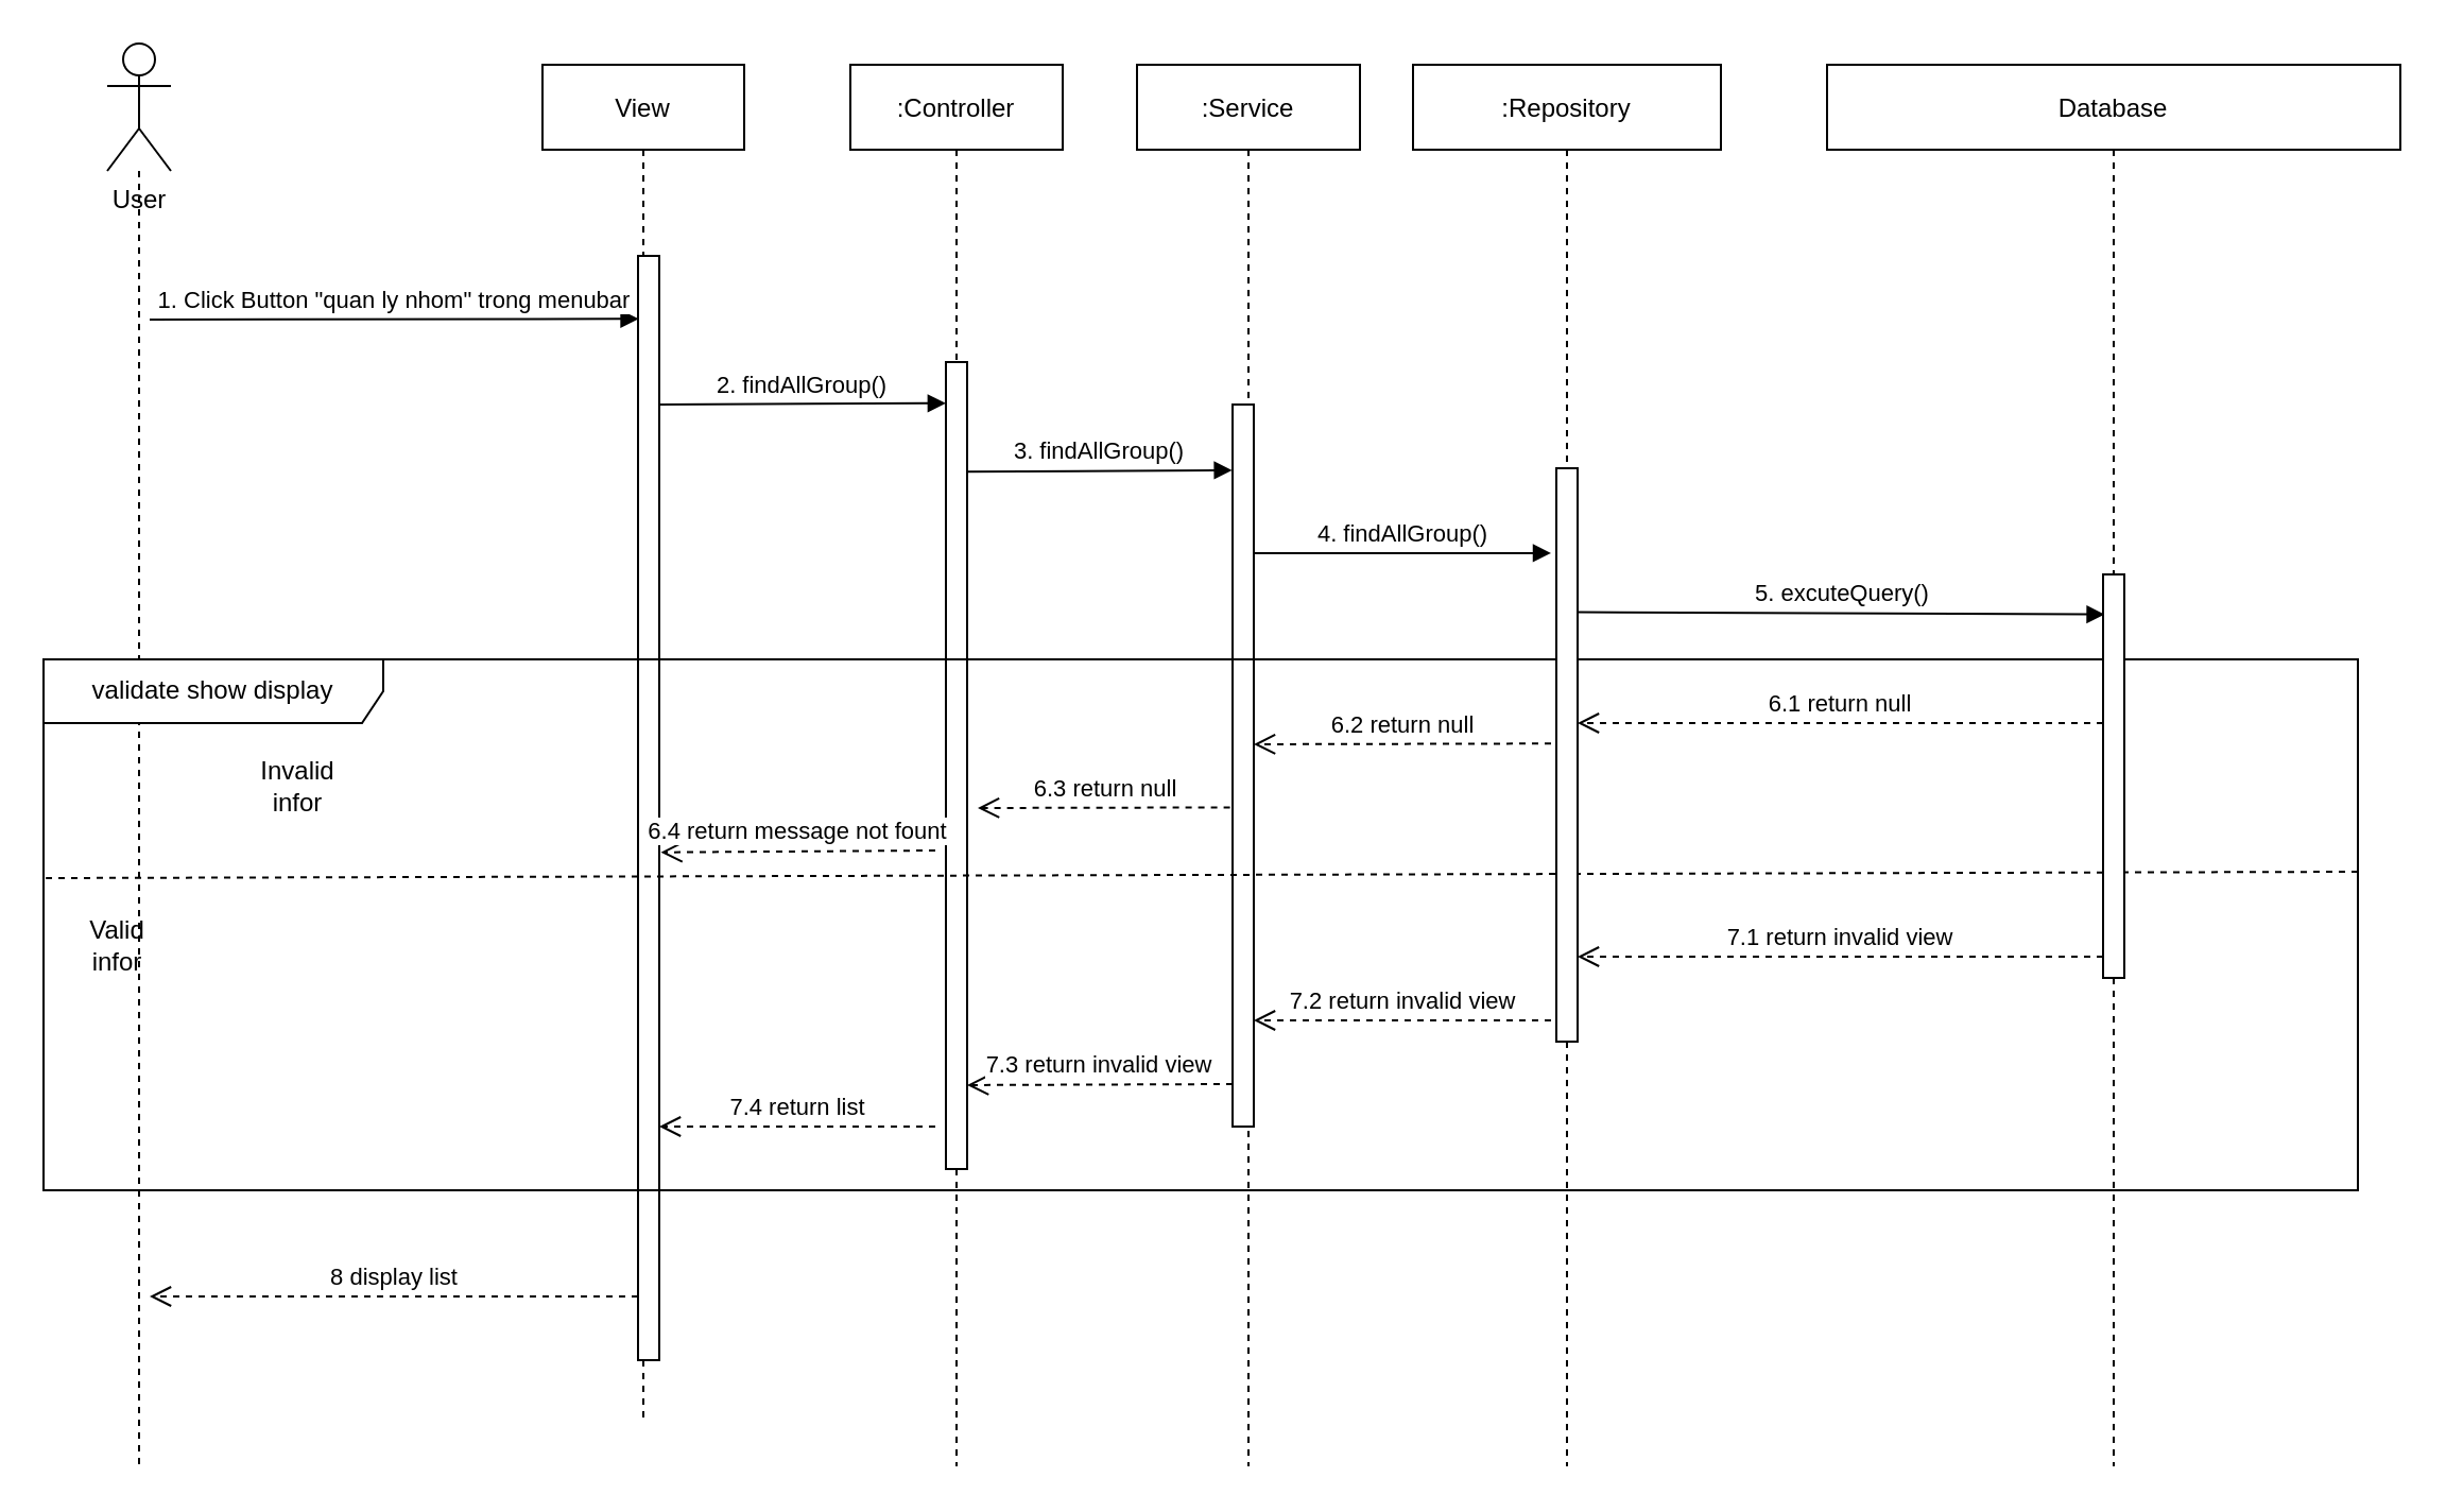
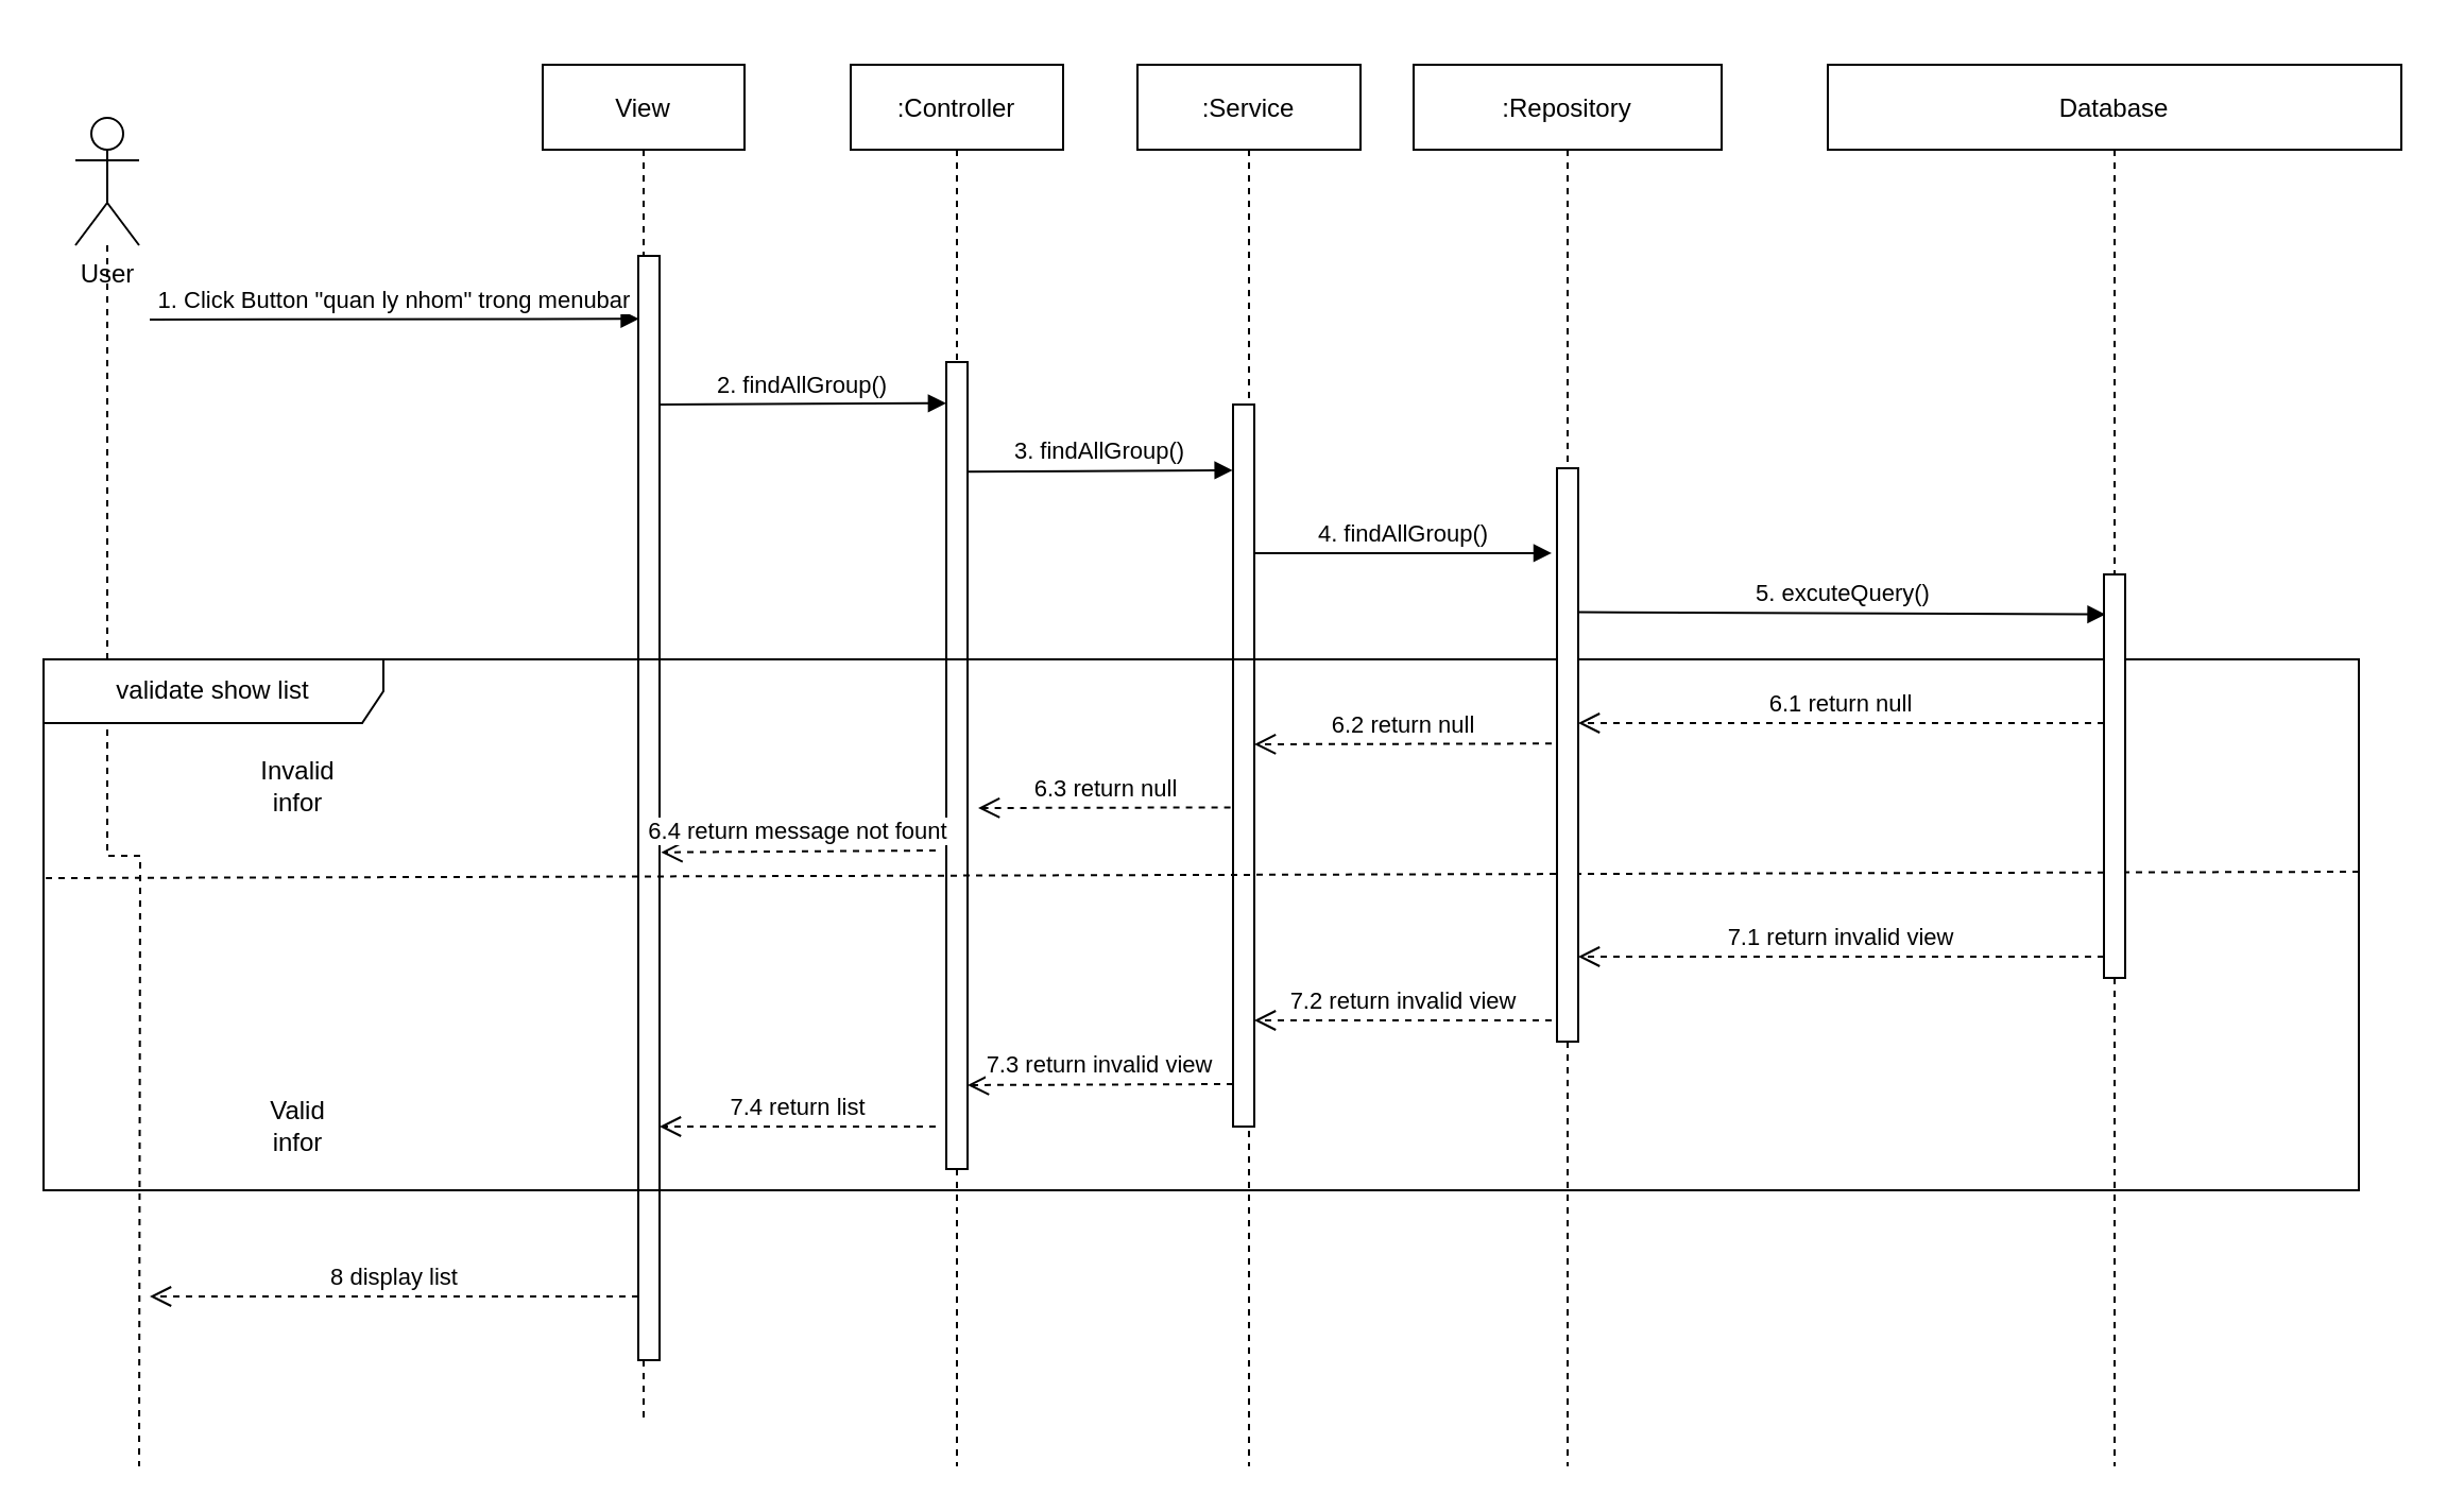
  <mxCell id="0" />
  <mxCell id="1" parent="0" />
  <mxCell id="2" style="edgeStyle=orthogonalEdgeStyle;rounded=0;orthogonalLoop=1;jettySize=auto;html=1;dashed=1;endArrow=none;endFill=0;" parent="1" source="3" edge="1"><mxGeometry relative="1" as="geometry"><mxPoint x="65" y="690" as="targetPoint" /></mxGeometry></mxCell>
- <mxCell id="3" value="User" style="shape=umlActor;verticalLabelPosition=bottom;verticalAlign=top;html=1;" parent="1" vertex="1"><mxGeometry x="50" y="20" width="30" height="60" as="geometry" /></mxCell>
+ <mxCell id="3" value="User" style="shape=umlActor;verticalLabelPosition=bottom;verticalAlign=top;html=1;" parent="1" vertex="1"><mxGeometry x="35" y="55" width="30" height="60" as="geometry" /></mxCell>
  <mxCell id="4" value="View" style="shape=umlLifeline;perimeter=lifelinePerimeter;container=1;collapsible=0;recursiveResize=0;rounded=0;shadow=0;strokeWidth=1;" parent="1" vertex="1"><mxGeometry x="255" y="30" width="95" height="640" as="geometry" /></mxCell>
  <mxCell id="5" value="" style="html=1;points=[];perimeter=orthogonalPerimeter;" parent="4" vertex="1"><mxGeometry x="45" y="90" width="10" height="520" as="geometry" /></mxCell>
  <mxCell id="6" value="2. findAllGroup()" style="html=1;verticalAlign=bottom;endArrow=block;entryX=-0.006;entryY=0.051;entryDx=0;entryDy=0;entryPerimeter=0;" parent="4" target="11" edge="1"><mxGeometry width="80" relative="1" as="geometry"><mxPoint x="55" y="160" as="sourcePoint" /><mxPoint x="220" y="161" as="targetPoint" /></mxGeometry></mxCell>
  <mxCell id="7" value="1. Click Button &quot;quan ly nhom&quot; trong menubar" style="html=1;verticalAlign=bottom;endArrow=block;entryX=0.027;entryY=0.057;entryDx=0;entryDy=0;entryPerimeter=0;" parent="1" target="5" edge="1"><mxGeometry width="80" relative="1" as="geometry"><mxPoint x="70" y="150" as="sourcePoint" /><mxPoint x="230" y="150" as="targetPoint" /></mxGeometry></mxCell>
  <mxCell id="8" value="3. findAllGroup()" style="html=1;verticalAlign=bottom;endArrow=block;entryX=-0.017;entryY=0.091;entryDx=0;entryDy=0;entryPerimeter=0;exitX=0.863;exitY=0.136;exitDx=0;exitDy=0;exitPerimeter=0;" parent="1" source="11" target="14" edge="1"><mxGeometry x="0.003" width="80" relative="1" as="geometry"><mxPoint x="410" y="220" as="sourcePoint" /><mxPoint x="545" y="220" as="targetPoint" /><mxPoint as="offset" /></mxGeometry></mxCell>
  <mxCell id="9" value="Invalid infor" style="text;html=1;strokeColor=none;fillColor=none;align=center;verticalAlign=middle;whiteSpace=wrap;rounded=0;" parent="1" vertex="1"><mxGeometry x="120" y="360" width="40" height="20" as="geometry" /></mxCell>
  <mxCell id="10" value=":Controller" style="shape=umlLifeline;perimeter=lifelinePerimeter;container=1;collapsible=0;recursiveResize=0;rounded=0;shadow=0;strokeWidth=1;" parent="1" vertex="1"><mxGeometry x="400" y="30" width="100" height="660" as="geometry" /></mxCell>
  <mxCell id="11" value="" style="html=1;points=[];perimeter=orthogonalPerimeter;" parent="10" vertex="1"><mxGeometry x="45" y="140" width="10" height="380" as="geometry" /></mxCell>
  <mxCell id="12" value="6.3 return null" style="html=1;verticalAlign=bottom;endArrow=open;dashed=1;endSize=8;exitX=-0.12;exitY=0.558;exitDx=0;exitDy=0;exitPerimeter=0;" parent="10" source="14" edge="1"><mxGeometry relative="1" as="geometry"><mxPoint x="195" y="349.57" as="sourcePoint" /><mxPoint x="60" y="350" as="targetPoint" /></mxGeometry></mxCell>
  <mxCell id="13" value=":Service" style="shape=umlLifeline;perimeter=lifelinePerimeter;container=1;collapsible=0;recursiveResize=0;rounded=0;shadow=0;strokeWidth=1;" parent="1" vertex="1"><mxGeometry x="535" y="30" width="105" height="660" as="geometry" /></mxCell>
  <mxCell id="14" value="" style="html=1;points=[];perimeter=orthogonalPerimeter;" parent="13" vertex="1"><mxGeometry x="45" y="160" width="10" height="340" as="geometry" /></mxCell>
  <mxCell id="15" value="" style="endArrow=none;dashed=1;html=1;rounded=0;entryX=0.001;entryY=0.412;entryDx=0;entryDy=0;entryPerimeter=0;" parent="13" target="18" edge="1"><mxGeometry width="50" height="50" relative="1" as="geometry"><mxPoint x="575" y="380" as="sourcePoint" /><mxPoint x="-505" y="380" as="targetPoint" /></mxGeometry></mxCell>
  <mxCell id="16" value="7.3 return invalid view" style="html=1;verticalAlign=bottom;endArrow=open;dashed=1;endSize=8;entryX=1;entryY=0.896;entryDx=0;entryDy=0;entryPerimeter=0;" parent="13" target="11" edge="1"><mxGeometry relative="1" as="geometry"><mxPoint x="45" y="480" as="sourcePoint" /><mxPoint x="-75" y="480" as="targetPoint" /></mxGeometry></mxCell>
  <mxCell id="17" value="7.4 return list" style="html=1;verticalAlign=bottom;endArrow=open;dashed=1;endSize=8;" parent="13" edge="1"><mxGeometry relative="1" as="geometry"><mxPoint x="-95" y="500" as="sourcePoint" /><mxPoint x="-225" y="500" as="targetPoint" /></mxGeometry></mxCell>
- <mxCell id="18" value="validate show display" style="shape=umlFrame;whiteSpace=wrap;html=1;width=160;height=30;" parent="13" vertex="1"><mxGeometry x="-515" y="280" width="1090" height="250" as="geometry" /></mxCell>
+ <mxCell id="18" value="validate show list" style="shape=umlFrame;whiteSpace=wrap;html=1;width=160;height=30;" parent="13" vertex="1"><mxGeometry x="-515" y="280" width="1090" height="250" as="geometry" /></mxCell>
  <mxCell id="19" value=":Repository" style="shape=umlLifeline;perimeter=lifelinePerimeter;container=1;collapsible=0;recursiveResize=0;rounded=0;shadow=0;strokeWidth=1;" parent="1" vertex="1"><mxGeometry x="665" y="30" width="145" height="660" as="geometry" /></mxCell>
  <mxCell id="20" value="" style="html=1;points=[];perimeter=orthogonalPerimeter;" parent="19" vertex="1"><mxGeometry x="67.5" y="190" width="10" height="270" as="geometry" /></mxCell>
  <mxCell id="21" value="4. findAllGroup()" style="html=1;verticalAlign=bottom;endArrow=block;exitX=1.14;exitY=0.219;exitDx=0;exitDy=0;exitPerimeter=0;entryX=-0.25;entryY=0.148;entryDx=0;entryDy=0;entryPerimeter=0;" parent="19" target="20" edge="1"><mxGeometry x="0.003" width="80" relative="1" as="geometry"><mxPoint x="-75.0" y="230.0" as="sourcePoint" /><mxPoint x="65" y="230" as="targetPoint" /><mxPoint as="offset" /></mxGeometry></mxCell>
  <mxCell id="22" value="7.2 return invalid view" style="html=1;verticalAlign=bottom;endArrow=open;dashed=1;endSize=8;" parent="19" edge="1"><mxGeometry relative="1" as="geometry"><mxPoint x="65" y="450" as="sourcePoint" /><mxPoint x="-75" y="450" as="targetPoint" /></mxGeometry></mxCell>
  <mxCell id="23" value="5. excuteQuery()" style="html=1;verticalAlign=bottom;endArrow=block;exitX=0.991;exitY=0.251;exitDx=0;exitDy=0;exitPerimeter=0;entryX=0.077;entryY=0.099;entryDx=0;entryDy=0;entryPerimeter=0;" parent="1" source="20" target="25" edge="1"><mxGeometry x="0.003" width="80" relative="1" as="geometry"><mxPoint x="795" y="280" as="sourcePoint" /><mxPoint x="955" y="281" as="targetPoint" /><mxPoint as="offset" /></mxGeometry></mxCell>
  <mxCell id="24" value="Database" style="shape=umlLifeline;perimeter=lifelinePerimeter;container=1;collapsible=0;recursiveResize=0;rounded=0;shadow=0;strokeWidth=1;" parent="1" vertex="1"><mxGeometry x="860" y="30" width="270" height="660" as="geometry" /></mxCell>
  <mxCell id="25" value="" style="html=1;points=[];perimeter=orthogonalPerimeter;" parent="24" vertex="1"><mxGeometry x="130" y="240" width="10" height="190" as="geometry" /></mxCell>
  <mxCell id="26" value="6.1 return null" style="html=1;verticalAlign=bottom;endArrow=open;dashed=1;endSize=8;" parent="24" edge="1"><mxGeometry relative="1" as="geometry"><mxPoint x="130" y="310" as="sourcePoint" /><mxPoint x="-117.5" y="310" as="targetPoint" /></mxGeometry></mxCell>
  <mxCell id="27" value="7.1 return invalid view" style="html=1;verticalAlign=bottom;endArrow=open;dashed=1;endSize=8;" parent="24" edge="1"><mxGeometry relative="1" as="geometry"><mxPoint x="130" y="420" as="sourcePoint" /><mxPoint x="-117.5" y="420" as="targetPoint" /></mxGeometry></mxCell>
  <mxCell id="28" value="6.2 return null" style="html=1;verticalAlign=bottom;endArrow=open;dashed=1;endSize=8;" parent="1" edge="1"><mxGeometry relative="1" as="geometry"><mxPoint x="730" y="349.64" as="sourcePoint" /><mxPoint x="590" y="350" as="targetPoint" /><mxPoint as="offset" /></mxGeometry></mxCell>
  <mxCell id="29" value="8 display list" style="html=1;verticalAlign=bottom;endArrow=open;dashed=1;endSize=8;" parent="1" edge="1"><mxGeometry relative="1" as="geometry"><mxPoint x="300" y="610" as="sourcePoint" /><mxPoint x="70" y="610" as="targetPoint" /></mxGeometry></mxCell>
- <mxCell id="30" value="Valid infor" style="text;html=1;strokeColor=none;fillColor=none;align=center;verticalAlign=middle;whiteSpace=wrap;rounded=0;" parent="1" vertex="1"><mxGeometry x="35" y="435" width="40" height="20" as="geometry" /></mxCell>
+ <mxCell id="30" value="Valid infor" style="text;html=1;strokeColor=none;fillColor=none;align=center;verticalAlign=middle;whiteSpace=wrap;rounded=0;" parent="1" vertex="1"><mxGeometry x="120" y="520" width="40" height="20" as="geometry" /></mxCell>
  <mxCell id="31" value="6.4 return message not fount" style="html=1;verticalAlign=bottom;endArrow=open;dashed=1;endSize=8;exitX=-0.074;exitY=0.603;exitDx=0;exitDy=0;exitPerimeter=0;" parent="1" edge="1"><mxGeometry relative="1" as="geometry"><mxPoint x="440" y="400" as="sourcePoint" /><mxPoint x="310.74" y="400.86" as="targetPoint" /></mxGeometry></mxCell>
